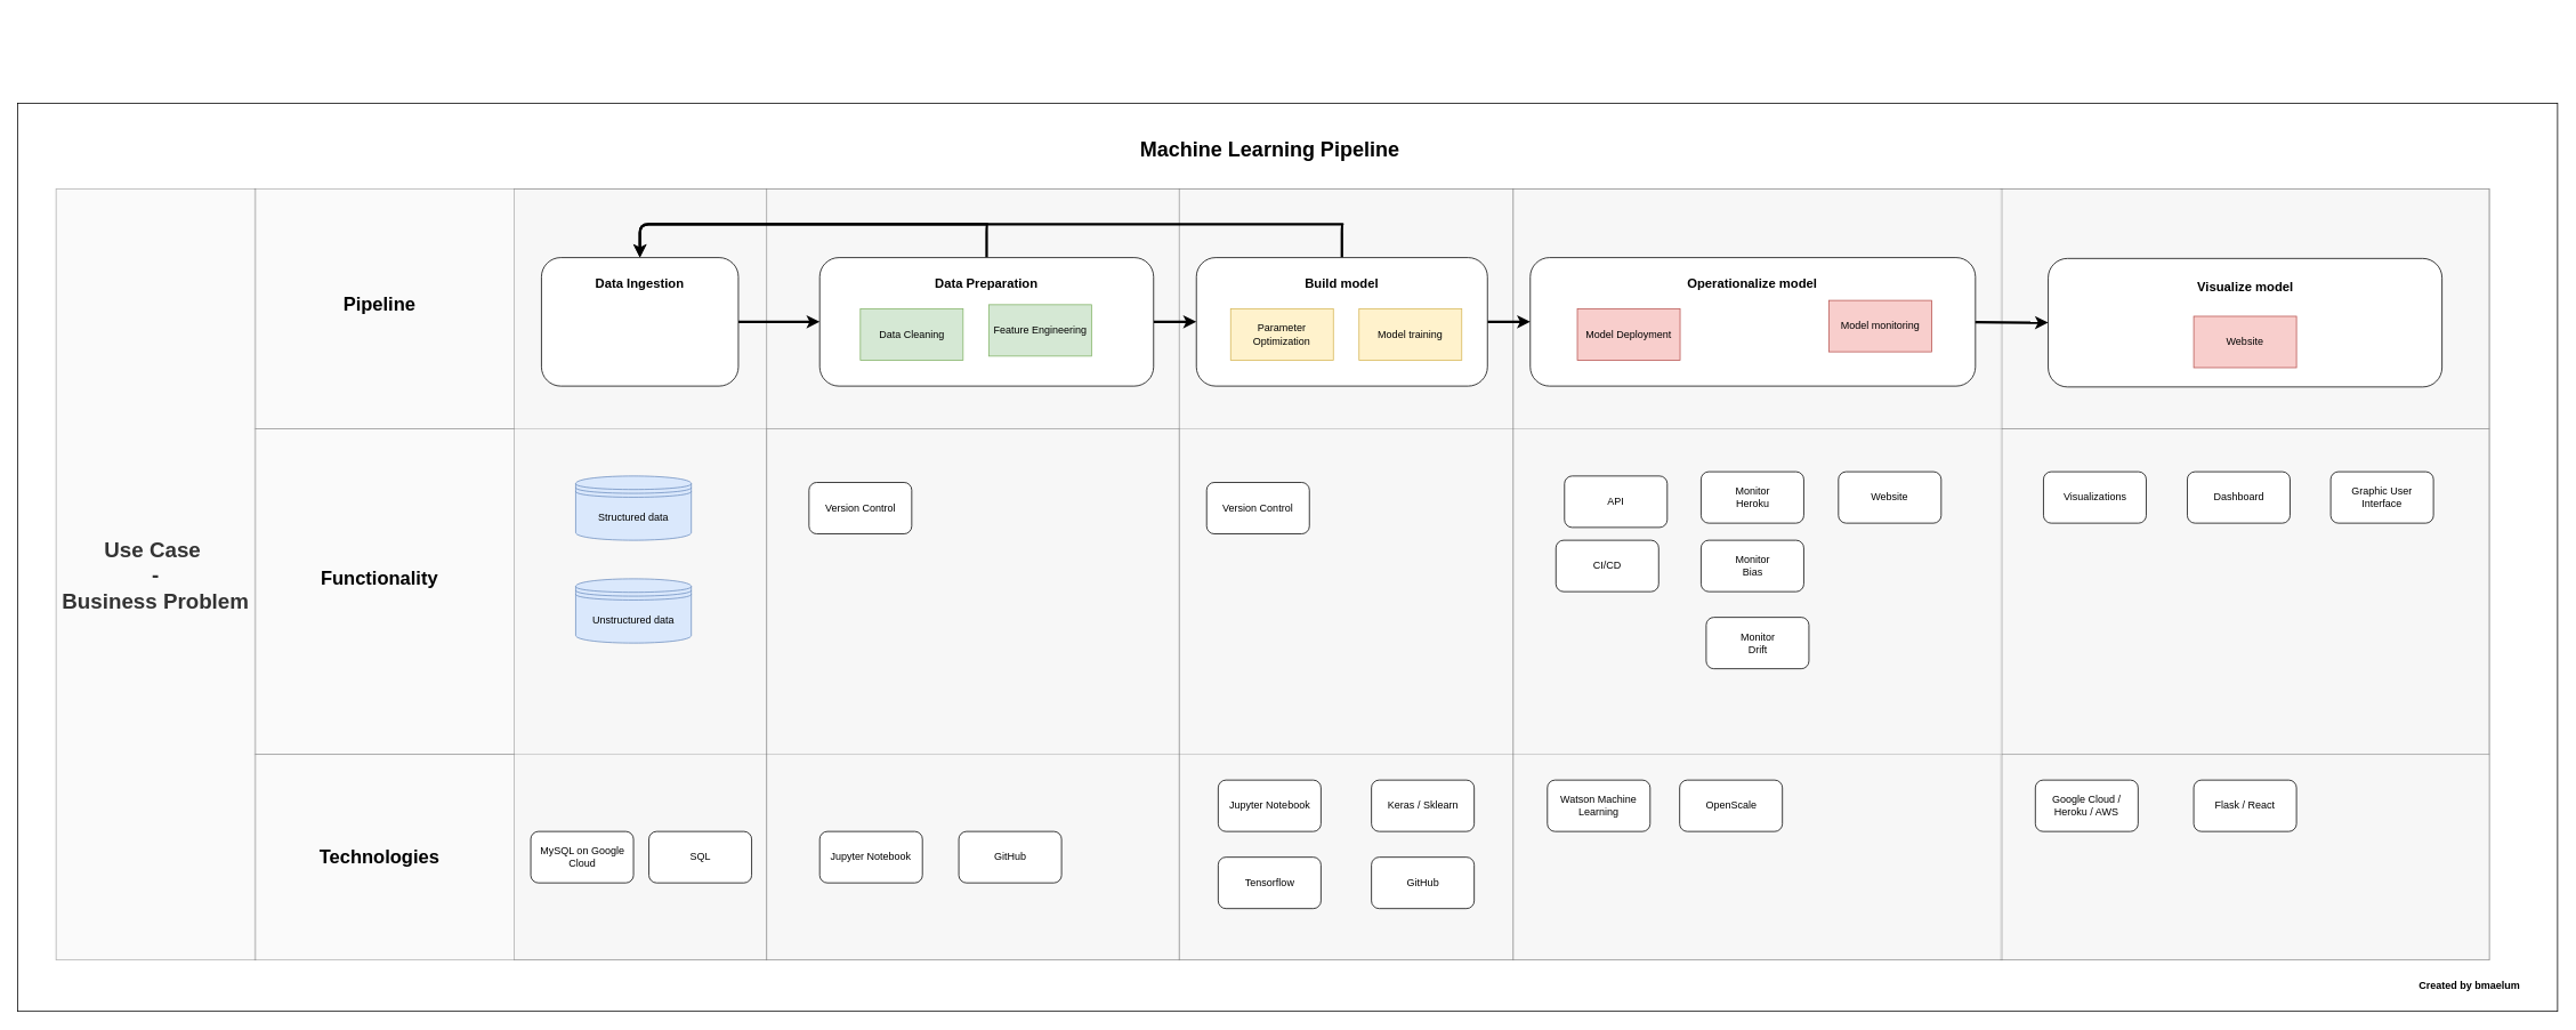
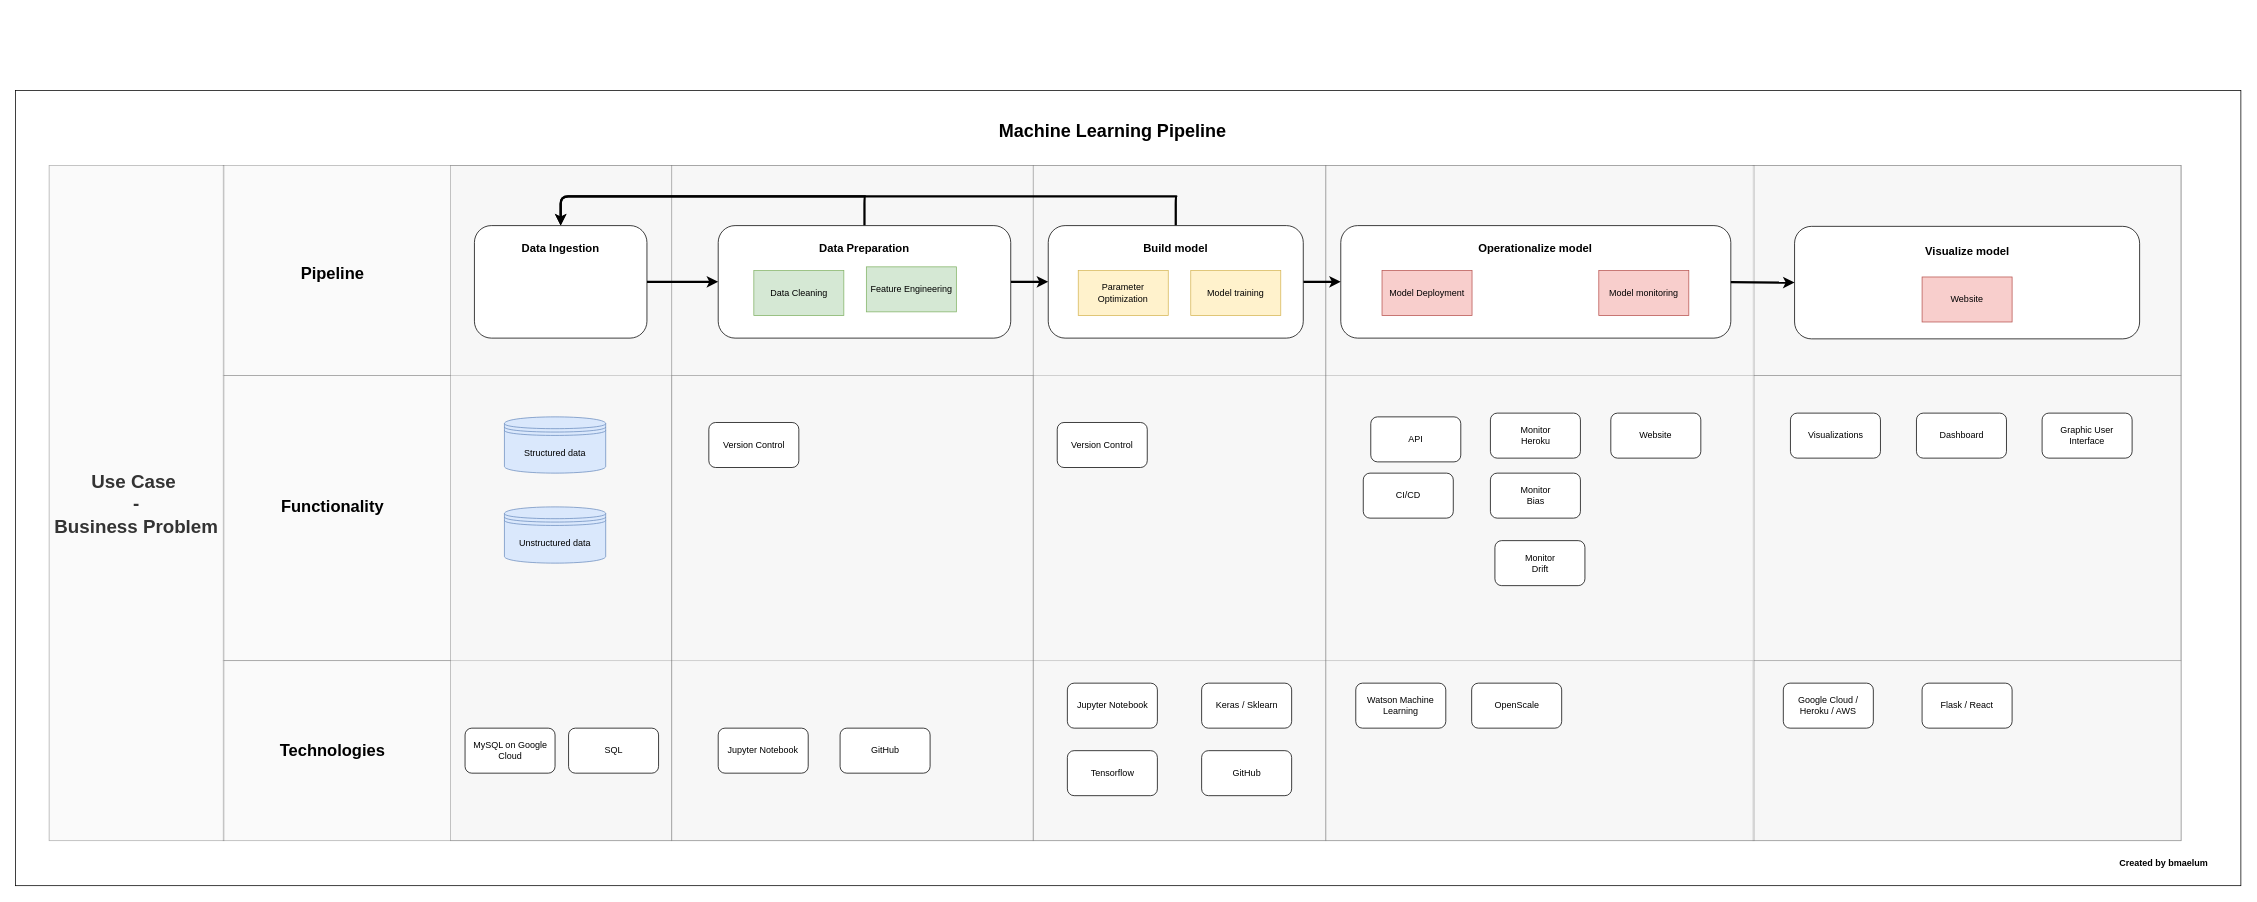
  <mxCell id="0" />
  <mxCell id="1" parent="0" />
  <mxCell id="2" value="" style="rounded=0;whiteSpace=wrap;html=1;" vertex="1" parent="1"><mxGeometry x="20" y="120" width="2967" height="1060" as="geometry" /></mxCell>
  <mxCell id="3" value="" style="rounded=0;whiteSpace=wrap;html=1;fillColor=#f5f5f5;strokeColor=#666666;fontColor=#333333;opacity=50;" parent="1" vertex="1"><mxGeometry x="297" y="880" width="2610" height="240" as="geometry" /></mxCell>
  <mxCell id="4" value="" style="rounded=0;whiteSpace=wrap;html=1;fillColor=#f5f5f5;strokeColor=#666666;fontColor=#333333;opacity=50;" parent="1" vertex="1"><mxGeometry x="2336.5" y="220" width="571" height="900" as="geometry" /></mxCell>
  <mxCell id="5" value="" style="rounded=0;whiteSpace=wrap;html=1;fillColor=#f5f5f5;strokeColor=#666666;fontColor=#333333;opacity=50;" parent="1" vertex="1"><mxGeometry x="297" y="500" width="2610" height="380" as="geometry" /></mxCell>
  <mxCell id="6" value="" style="rounded=0;whiteSpace=wrap;html=1;fillColor=#f5f5f5;strokeColor=#666666;fontColor=#333333;opacity=50;" parent="1" vertex="1"><mxGeometry x="895" y="220" width="482" height="900" as="geometry" /></mxCell>
  <mxCell id="7" value="" style="rounded=0;whiteSpace=wrap;html=1;fillColor=#f5f5f5;strokeColor=#666666;fontColor=#333333;opacity=50;" parent="1" vertex="1"><mxGeometry x="297" y="220" width="2610" height="280" as="geometry" /></mxCell>
  <mxCell id="8" value="" style="rounded=0;whiteSpace=wrap;html=1;fillColor=#f5f5f5;strokeColor=#666666;fontColor=#333333;opacity=50;" parent="1" vertex="1"><mxGeometry x="600" y="220" width="295" height="900" as="geometry" /></mxCell>
  <mxCell id="9" value="" style="rounded=0;whiteSpace=wrap;html=1;fillColor=#f5f5f5;strokeColor=#666666;fontColor=#333333;opacity=50;" parent="1" vertex="1"><mxGeometry x="1767" y="220" width="571" height="900" as="geometry" /></mxCell>
  <mxCell id="10" value="" style="rounded=0;whiteSpace=wrap;html=1;fillColor=#f5f5f5;strokeColor=#666666;fontColor=#333333;opacity=50;" parent="1" vertex="1"><mxGeometry x="1377" y="220" width="390" height="900" as="geometry" /></mxCell>
  <mxCell id="11" value="" style="rounded=1;whiteSpace=wrap;html=1;" parent="1" vertex="1"><mxGeometry x="1787" y="300" width="520" height="150" as="geometry" /></mxCell>
  <mxCell id="12" style="edgeStyle=orthogonalEdgeStyle;rounded=0;orthogonalLoop=1;jettySize=auto;html=1;exitX=1;exitY=0.5;exitDx=0;exitDy=0;entryX=0;entryY=0.5;entryDx=0;entryDy=0;fontSize=15;strokeWidth=3;" parent="1" source="14" target="17" edge="1"><mxGeometry relative="1" as="geometry" /></mxCell>
  <mxCell id="13" style="edgeStyle=orthogonalEdgeStyle;orthogonalLoop=1;jettySize=auto;html=1;exitX=0.5;exitY=0;exitDx=0;exitDy=0;entryX=0.5;entryY=0;entryDx=0;entryDy=0;strokeColor=#000000;strokeWidth=3;" parent="1" source="14" target="25" edge="1"><mxGeometry relative="1" as="geometry"><Array as="points"><mxPoint x="1153" y="261" /><mxPoint x="748" y="261" /></Array></mxGeometry></mxCell>
  <mxCell id="14" value="" style="rounded=1;whiteSpace=wrap;html=1;" parent="1" vertex="1"><mxGeometry x="957" y="300" width="390" height="150" as="geometry" /></mxCell>
  <mxCell id="15" style="edgeStyle=orthogonalEdgeStyle;rounded=0;orthogonalLoop=1;jettySize=auto;html=1;exitX=1;exitY=0.5;exitDx=0;exitDy=0;entryX=0;entryY=0.5;entryDx=0;entryDy=0;strokeWidth=3;" parent="1" source="17" target="11" edge="1"><mxGeometry relative="1" as="geometry" /></mxCell>
  <mxCell id="16" style="edgeStyle=orthogonalEdgeStyle;orthogonalLoop=1;jettySize=auto;html=1;exitX=0.5;exitY=0;exitDx=0;exitDy=0;strokeColor=#000000;strokeWidth=3;" parent="1" source="17" edge="1"><mxGeometry relative="1" as="geometry"><mxPoint x="747" y="300" as="targetPoint" /><Array as="points"><mxPoint x="1568" y="261" /><mxPoint x="748" y="261" /></Array></mxGeometry></mxCell>
  <mxCell id="17" value="" style="rounded=1;whiteSpace=wrap;html=1;" parent="1" vertex="1"><mxGeometry x="1397" y="300" width="340" height="150" as="geometry" /></mxCell>
  <mxCell id="18" value="Data Cleaning" style="rounded=0;whiteSpace=wrap;html=1;fillColor=#d5e8d4;strokeColor=#82b366;" parent="1" vertex="1"><mxGeometry x="1004.5" y="360" width="120" height="60" as="geometry" /></mxCell>
  <mxCell id="19" value="Model training" style="rounded=0;whiteSpace=wrap;html=1;fillColor=#fff2cc;strokeColor=#d6b656;" parent="1" vertex="1"><mxGeometry x="1587" y="360" width="120" height="60" as="geometry" /></mxCell>
  <mxCell id="20" value="Feature Engineering" style="rounded=0;whiteSpace=wrap;html=1;fillColor=#d5e8d4;strokeColor=#82b366;" parent="1" vertex="1"><mxGeometry x="1154.5" y="355" width="120" height="60" as="geometry" /></mxCell>
  <mxCell id="21" value="Model Deployment" style="rounded=0;whiteSpace=wrap;html=1;fillColor=#f8cecc;strokeColor=#b85450;" parent="1" vertex="1"><mxGeometry x="1842" y="360" width="120" height="60" as="geometry" /></mxCell>
- <mxCell id="22" value="Model monitoring" style="rounded=0;whiteSpace=wrap;html=1;fillColor=#f8cecc;strokeColor=#b85450;" parent="1" vertex="1"><mxGeometry x="2136" y="350" width="120" height="60" as="geometry" /></mxCell>
+ <mxCell id="22" value="Model monitoring" style="rounded=0;whiteSpace=wrap;html=1;fillColor=#f8cecc;strokeColor=#b85450;" parent="1" vertex="1"><mxGeometry x="2131" y="360" width="120" height="60" as="geometry" /></mxCell>
  <mxCell id="23" value="Build model" style="text;html=1;strokeColor=none;fillColor=none;align=center;verticalAlign=middle;whiteSpace=wrap;rounded=0;fontSize=15;fontStyle=1" parent="1" vertex="1"><mxGeometry x="1503" y="320" width="128" height="20" as="geometry" /></mxCell>
  <mxCell id="24" style="edgeStyle=orthogonalEdgeStyle;rounded=0;orthogonalLoop=1;jettySize=auto;html=1;exitX=1;exitY=0.5;exitDx=0;exitDy=0;entryX=0;entryY=0.5;entryDx=0;entryDy=0;fontSize=15;strokeWidth=3;" parent="1" source="25" target="14" edge="1"><mxGeometry relative="1" as="geometry" /></mxCell>
  <mxCell id="25" value="" style="rounded=1;whiteSpace=wrap;html=1;" parent="1" vertex="1"><mxGeometry x="632" y="300" width="230" height="150" as="geometry" /></mxCell>
  <mxCell id="26" value="Data Ingestion" style="text;html=1;strokeColor=none;fillColor=none;align=center;verticalAlign=middle;whiteSpace=wrap;rounded=0;fontSize=15;fontStyle=1" parent="1" vertex="1"><mxGeometry x="682" y="320" width="130" height="20" as="geometry" /></mxCell>
  <mxCell id="27" value="Data Preparation" style="text;html=1;strokeColor=none;fillColor=none;align=center;verticalAlign=middle;whiteSpace=wrap;rounded=0;fontSize=15;fontStyle=1" parent="1" vertex="1"><mxGeometry x="1062" y="320" width="180" height="20" as="geometry" /></mxCell>
  <mxCell id="28" value="Operationalize model" style="text;html=1;strokeColor=none;fillColor=none;align=center;verticalAlign=middle;whiteSpace=wrap;rounded=0;fontSize=15;fontStyle=1" parent="1" vertex="1"><mxGeometry x="1962" y="320" width="169" height="20" as="geometry" /></mxCell>
  <mxCell id="29" value="Parameter Optimization" style="rounded=0;whiteSpace=wrap;html=1;fillColor=#fff2cc;strokeColor=#d6b656;" parent="1" vertex="1"><mxGeometry x="1437" y="360" width="120" height="60" as="geometry" /></mxCell>
  <mxCell id="30" value="CI/CD" style="rounded=1;whiteSpace=wrap;html=1;" parent="1" vertex="1"><mxGeometry x="1817" y="630" width="120" height="60" as="geometry" /></mxCell>
  <mxCell id="31" value="Monitor &lt;br&gt;Heroku" style="rounded=1;whiteSpace=wrap;html=1;" parent="1" vertex="1"><mxGeometry x="1986.5" y="550" width="120" height="60" as="geometry" /></mxCell>
  <mxCell id="32" value="Monitor &lt;br&gt;Bias" style="rounded=1;whiteSpace=wrap;html=1;" parent="1" vertex="1"><mxGeometry x="1986.5" y="630" width="120" height="60" as="geometry" /></mxCell>
  <mxCell id="33" value="Monitor &lt;br&gt;Drift" style="rounded=1;whiteSpace=wrap;html=1;" parent="1" vertex="1"><mxGeometry x="1992.5" y="720" width="120" height="60" as="geometry" /></mxCell>
  <mxCell id="34" value="Jupyter Notebook" style="rounded=1;whiteSpace=wrap;html=1;" parent="1" vertex="1"><mxGeometry x="957" y="970" width="120" height="60" as="geometry" /></mxCell>
  <mxCell id="35" value="Website" style="rounded=1;whiteSpace=wrap;html=1;" parent="1" vertex="1"><mxGeometry x="2147" y="550" width="120" height="60" as="geometry" /></mxCell>
  <mxCell id="36" value="API" style="rounded=1;whiteSpace=wrap;html=1;" parent="1" vertex="1"><mxGeometry x="1827" y="555" width="120" height="60" as="geometry" /></mxCell>
  <mxCell id="37" value="Unstructured data" style="shape=datastore;whiteSpace=wrap;html=1;fillColor=#dae8fc;strokeColor=#6c8ebf;" parent="1" vertex="1"><mxGeometry x="672" y="675" width="135" height="75" as="geometry" /></mxCell>
  <mxCell id="38" value="MySQL on Google Cloud" style="rounded=1;whiteSpace=wrap;html=1;" parent="1" vertex="1"><mxGeometry x="619.5" y="970" width="120" height="60" as="geometry" /></mxCell>
  <mxCell id="39" value="Jupyter Notebook" style="rounded=1;whiteSpace=wrap;html=1;" parent="1" vertex="1"><mxGeometry x="1422.5" y="910" width="120" height="60" as="geometry" /></mxCell>
  <mxCell id="40" value="Keras / Sklearn" style="rounded=1;whiteSpace=wrap;html=1;" parent="1" vertex="1"><mxGeometry x="1601.5" y="910" width="120" height="60" as="geometry" /></mxCell>
  <mxCell id="41" value="Tensorflow" style="rounded=1;whiteSpace=wrap;html=1;" parent="1" vertex="1"><mxGeometry x="1422.5" y="1000" width="120" height="60" as="geometry" /></mxCell>
  <mxCell id="42" value="Watson Machine Learning" style="rounded=1;whiteSpace=wrap;html=1;" parent="1" vertex="1"><mxGeometry x="1807" y="910" width="120" height="60" as="geometry" /></mxCell>
  <mxCell id="43" value="OpenScale" style="rounded=1;whiteSpace=wrap;html=1;" parent="1" vertex="1"><mxGeometry x="1961.5" y="910" width="120" height="60" as="geometry" /></mxCell>
  <mxCell id="44" value="&lt;font style=&quot;font-size: 22px&quot;&gt;&lt;b&gt;Technologies&lt;/b&gt;&lt;/font&gt;" style="text;html=1;strokeColor=none;fillColor=none;align=center;verticalAlign=middle;whiteSpace=wrap;rounded=0;opacity=50;" parent="1" vertex="1"><mxGeometry x="337.5" y="990" width="210" height="20" as="geometry" /></mxCell>
  <mxCell id="45" value="Structured data" style="shape=datastore;whiteSpace=wrap;html=1;fillColor=#dae8fc;strokeColor=#6c8ebf;" parent="1" vertex="1"><mxGeometry x="672" y="555" width="135" height="75" as="geometry" /></mxCell>
  <mxCell id="46" value="&lt;font style=&quot;font-size: 22px&quot;&gt;&lt;b&gt;Functionality&lt;/b&gt;&lt;/font&gt;" style="text;html=1;strokeColor=none;fillColor=none;align=center;verticalAlign=middle;whiteSpace=wrap;rounded=0;opacity=50;" parent="1" vertex="1"><mxGeometry x="337.5" y="665" width="210" height="20" as="geometry" /></mxCell>
- <mxCell id="47" value="&lt;font style=&quot;font-size: 22px&quot;&gt;&lt;b&gt;Pipeline &lt;br&gt;&lt;/b&gt;&lt;/font&gt;" style="text;html=1;strokeColor=none;fillColor=none;align=center;verticalAlign=middle;whiteSpace=wrap;rounded=0;opacity=50;" parent="1" vertex="1"><mxGeometry x="337.5" y="345" width="210" height="20" as="geometry" /></mxCell>
+ <mxCell id="47" value="&lt;font style=&quot;font-size: 22px&quot;&gt;&lt;b&gt;Pipeline &lt;br&gt;&lt;/b&gt;&lt;/font&gt;" style="text;html=1;strokeColor=none;fillColor=none;align=center;verticalAlign=middle;whiteSpace=wrap;rounded=0;opacity=50;" parent="1" vertex="1"><mxGeometry x="337.5" y="355" width="210" height="20" as="geometry" /></mxCell>
  <mxCell id="48" value="Flask / React" style="rounded=1;whiteSpace=wrap;html=1;" parent="1" vertex="1"><mxGeometry x="2562" y="910" width="120" height="60" as="geometry" /></mxCell>
  <mxCell id="49" value="SQL" style="rounded=1;whiteSpace=wrap;html=1;" parent="1" vertex="1"><mxGeometry x="757.5" y="970" width="120" height="60" as="geometry" /></mxCell>
  <mxCell id="50" value="Version Control" style="rounded=1;whiteSpace=wrap;html=1;" parent="1" vertex="1"><mxGeometry x="944.5" y="562.5" width="120" height="60" as="geometry" /></mxCell>
  <mxCell id="51" value="GitHub" style="rounded=1;whiteSpace=wrap;html=1;" parent="1" vertex="1"><mxGeometry x="1119.5" y="970" width="120" height="60" as="geometry" /></mxCell>
  <mxCell id="52" value="GitHub" style="rounded=1;whiteSpace=wrap;html=1;" parent="1" vertex="1"><mxGeometry x="1601.5" y="1000" width="120" height="60" as="geometry" /></mxCell>
  <mxCell id="53" value="Version Control" style="rounded=1;whiteSpace=wrap;html=1;" parent="1" vertex="1"><mxGeometry x="1409" y="562.5" width="120" height="60" as="geometry" /></mxCell>
  <mxCell id="54" value="" style="rounded=1;whiteSpace=wrap;html=1;" parent="1" vertex="1"><mxGeometry x="2392" y="301" width="460" height="150" as="geometry" /></mxCell>
  <mxCell id="55" style="edgeStyle=orthogonalEdgeStyle;rounded=0;orthogonalLoop=1;jettySize=auto;html=1;exitX=1;exitY=0.5;exitDx=0;exitDy=0;entryX=0;entryY=0.5;entryDx=0;entryDy=0;strokeWidth=3;" parent="1" target="54" edge="1"><mxGeometry relative="1" as="geometry"><mxPoint x="2307" y="375.5" as="sourcePoint" /></mxGeometry></mxCell>
  <mxCell id="56" value="Visualize model" style="text;html=1;strokeColor=none;fillColor=none;align=center;verticalAlign=middle;whiteSpace=wrap;rounded=0;fontSize=15;fontStyle=1" parent="1" vertex="1"><mxGeometry x="2537.5" y="323.5" width="169" height="20" as="geometry" /></mxCell>
  <mxCell id="57" value="Visualizations" style="rounded=1;whiteSpace=wrap;html=1;" parent="1" vertex="1"><mxGeometry x="2386.5" y="550" width="120" height="60" as="geometry" /></mxCell>
  <mxCell id="58" value="Website" style="rounded=0;whiteSpace=wrap;html=1;fillColor=#f8cecc;strokeColor=#b85450;" parent="1" vertex="1"><mxGeometry x="2562" y="368.5" width="120" height="60" as="geometry" /></mxCell>
  <mxCell id="59" value="Google Cloud / Heroku / AWS" style="rounded=1;whiteSpace=wrap;html=1;" parent="1" vertex="1"><mxGeometry x="2377" y="910" width="120" height="60" as="geometry" /></mxCell>
  <mxCell id="60" value="Graphic User Interface" style="rounded=1;whiteSpace=wrap;html=1;" parent="1" vertex="1"><mxGeometry x="2722" y="550" width="120" height="60" as="geometry" /></mxCell>
  <mxCell id="61" value="Dashboard" style="rounded=1;whiteSpace=wrap;html=1;" parent="1" vertex="1"><mxGeometry x="2554.5" y="550" width="120" height="60" as="geometry" /></mxCell>
  <mxCell id="62" value="&lt;font size=&quot;1&quot;&gt;&lt;b style=&quot;font-size: 25px&quot;&gt;Use Case&amp;nbsp;&lt;br&gt;-&lt;br&gt;Business Problem&lt;br&gt;&lt;/b&gt;&lt;/font&gt;" style="rounded=0;whiteSpace=wrap;html=1;fillColor=#f5f5f5;strokeColor=#666666;fontColor=#333333;opacity=50;" parent="1" vertex="1"><mxGeometry x="65" y="220" width="233" height="900" as="geometry" /></mxCell>
  <mxCell id="63" value="Created by bmaelum" style="text;html=1;strokeColor=none;fillColor=none;align=center;verticalAlign=middle;whiteSpace=wrap;rounded=0;fontStyle=1" vertex="1" parent="1"><mxGeometry x="2807" y="1140" width="155" height="20" as="geometry" /></mxCell>
  <mxCell id="64" value="&lt;font style=&quot;font-size: 24px&quot;&gt;Machine Learning Pipeline&lt;/font&gt;" style="text;html=1;strokeColor=none;fillColor=none;align=center;verticalAlign=middle;whiteSpace=wrap;rounded=0;fontStyle=1" vertex="1" parent="1"><mxGeometry x="1290.5" y="20" width="384" height="310" as="geometry" /></mxCell>
